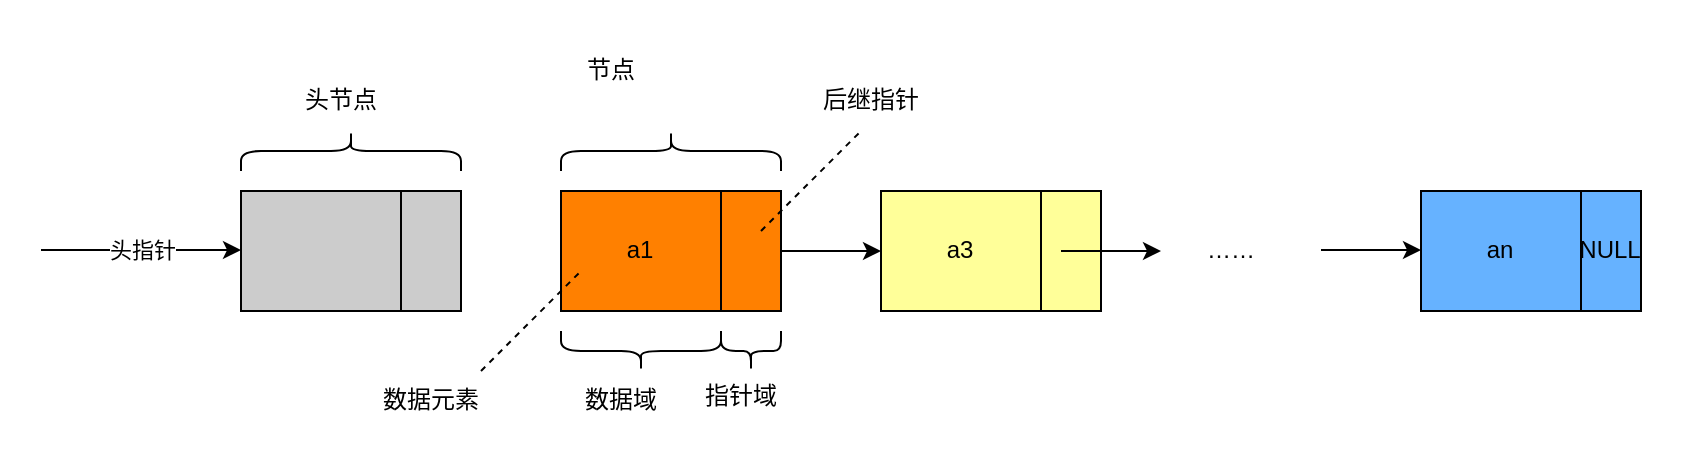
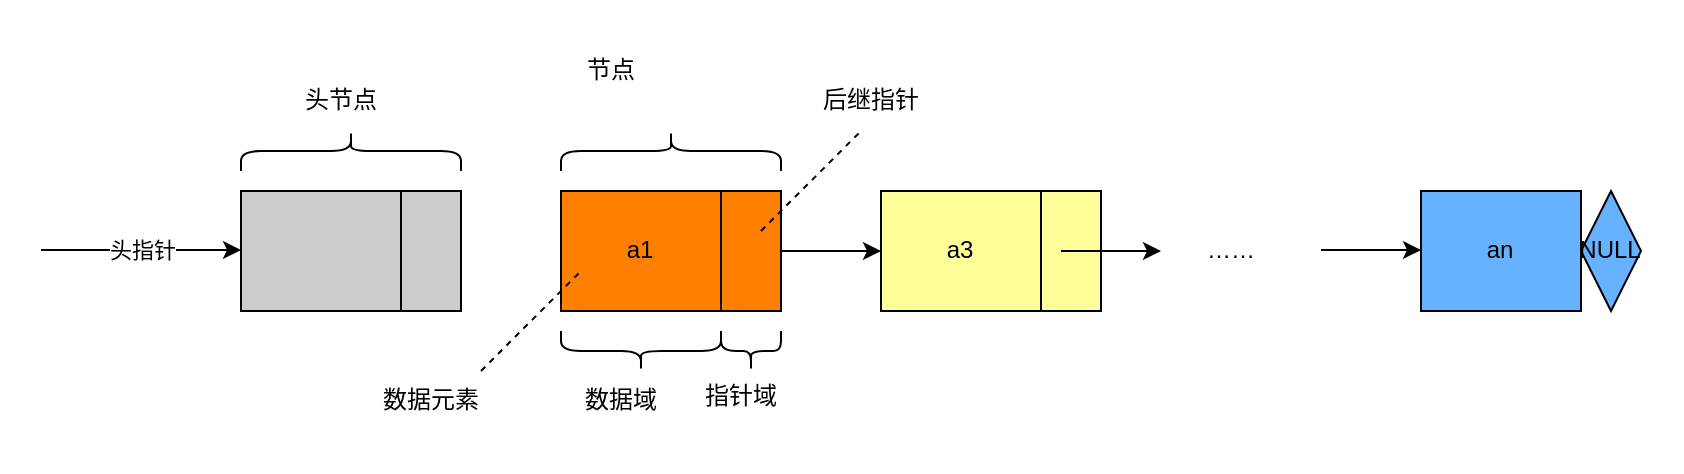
  <mxCell id="0" />
  <mxCell id="1" parent="0" />
  <mxCell id="2" value="" style="rounded=0;whiteSpace=wrap;html=1;fillColor=#CCCCCC;" vertex="1" parent="1"><mxGeometry x="120" y="95" width="80" height="60" as="geometry" /></mxCell>
  <mxCell id="3" value="" style="endArrow=classic;html=1;" edge="1" parent="1"><mxGeometry relative="1" as="geometry"><mxPoint x="20" y="124.5" as="sourcePoint" /><mxPoint x="120" y="124.5" as="targetPoint" /></mxGeometry></mxCell>
  <mxCell id="4" value="头指针" style="edgeLabel;resizable=0;html=1;;align=center;verticalAlign=middle;" connectable="0" vertex="1" parent="3"><mxGeometry relative="1" as="geometry" /></mxCell>
  <mxCell id="5" value="" style="rounded=0;whiteSpace=wrap;html=1;fillColor=#CCCCCC;" vertex="1" parent="1"><mxGeometry x="200" y="95" width="30" height="60" as="geometry" /></mxCell>
  <mxCell id="6" value="a1" style="rounded=0;whiteSpace=wrap;html=1;fillColor=#FF8000;" vertex="1" parent="1"><mxGeometry x="280" y="95" width="80" height="60" as="geometry" /></mxCell>
  <mxCell id="7" value="" style="rounded=0;whiteSpace=wrap;html=1;fillColor=#FF8000;" vertex="1" parent="1"><mxGeometry x="360" y="95" width="30" height="60" as="geometry" /></mxCell>
  <mxCell id="8" value="a3" style="rounded=0;whiteSpace=wrap;html=1;fillColor=#FFFF99;" vertex="1" parent="1"><mxGeometry x="440" y="95" width="80" height="60" as="geometry" /></mxCell>
  <mxCell id="9" value="" style="rounded=0;whiteSpace=wrap;html=1;fillColor=#FFFF99;" vertex="1" parent="1"><mxGeometry x="520" y="95" width="30" height="60" as="geometry" /></mxCell>
  <mxCell id="10" value="an" style="rounded=0;whiteSpace=wrap;html=1;fillColor=#66B2FF;" vertex="1" parent="1"><mxGeometry x="710" y="95" width="80" height="60" as="geometry" /></mxCell>
- <mxCell id="11" value="NULL" style="rounded=0;whiteSpace=wrap;html=1;fillColor=#66B2FF;" vertex="1" parent="1"><mxGeometry x="790" y="95" width="30" height="60" as="geometry" /></mxCell>
+ <mxCell id="11" value="NULL" style="rhombus;whiteSpace=wrap;html=1;fillColor=#66B2FF;" vertex="1" parent="1"><mxGeometry x="790" y="95" width="30" height="60" as="geometry" /></mxCell>
  <mxCell id="12" value="" style="endArrow=classic;html=1;" edge="1" parent="1"><mxGeometry relative="1" as="geometry"><mxPoint x="530" y="125" as="sourcePoint" /><mxPoint x="580" y="125" as="targetPoint" /></mxGeometry></mxCell>
  <mxCell id="13" value="" style="endArrow=classic;html=1;" edge="1" parent="1"><mxGeometry relative="1" as="geometry"><mxPoint x="660" y="124.5" as="sourcePoint" /><mxPoint x="710" y="124.5" as="targetPoint" /></mxGeometry></mxCell>
  <mxCell id="14" value="" style="shape=curlyBracket;whiteSpace=wrap;html=1;rounded=1;labelPosition=left;verticalLabelPosition=middle;align=right;verticalAlign=middle;direction=south;" vertex="1" parent="1"><mxGeometry x="280" y="65" width="110" height="20" as="geometry" /></mxCell>
  <mxCell id="15" value="节点" style="text;html=1;align=center;verticalAlign=middle;resizable=0;points=[];autosize=1;strokeColor=none;fillColor=none;" vertex="1" parent="1"><mxGeometry x="280" y="20" width="50" height="30" as="geometry" /></mxCell>
  <mxCell id="16" value="后继指针" style="text;html=1;align=center;verticalAlign=middle;resizable=0;points=[];autosize=1;strokeColor=none;fillColor=none;" vertex="1" parent="1"><mxGeometry x="400" y="35" width="70" height="30" as="geometry" /></mxCell>
  <mxCell id="17" value="" style="endArrow=none;dashed=1;html=1;" edge="1" parent="1"><mxGeometry width="50" height="50" relative="1" as="geometry"><mxPoint x="380" y="115" as="sourcePoint" /><mxPoint x="430" y="65" as="targetPoint" /></mxGeometry></mxCell>
  <mxCell id="18" value="" style="endArrow=none;dashed=1;html=1;" edge="1" parent="1"><mxGeometry width="50" height="50" relative="1" as="geometry"><mxPoint x="240" y="185" as="sourcePoint" /><mxPoint x="290" y="135" as="targetPoint" /></mxGeometry></mxCell>
  <mxCell id="19" value="数据元素" style="text;html=1;align=center;verticalAlign=middle;resizable=0;points=[];autosize=1;strokeColor=none;fillColor=none;" vertex="1" parent="1"><mxGeometry x="180" y="185" width="70" height="30" as="geometry" /></mxCell>
  <mxCell id="20" value="" style="shape=curlyBracket;whiteSpace=wrap;html=1;rounded=1;labelPosition=left;verticalLabelPosition=middle;align=right;verticalAlign=middle;direction=north;size=0.5;" vertex="1" parent="1"><mxGeometry x="280" y="165" width="80" height="20" as="geometry" /></mxCell>
  <mxCell id="21" value="" style="shape=curlyBracket;whiteSpace=wrap;html=1;rounded=1;labelPosition=left;verticalLabelPosition=middle;align=right;verticalAlign=middle;direction=north;" vertex="1" parent="1"><mxGeometry x="360" y="165" width="30" height="20" as="geometry" /></mxCell>
  <mxCell id="22" value="数据域" style="text;html=1;align=center;verticalAlign=middle;resizable=0;points=[];autosize=1;strokeColor=none;fillColor=none;" vertex="1" parent="1"><mxGeometry x="280" y="185" width="60" height="30" as="geometry" /></mxCell>
  <mxCell id="23" value="指针域" style="text;html=1;align=center;verticalAlign=middle;resizable=0;points=[];autosize=1;strokeColor=none;fillColor=none;" vertex="1" parent="1"><mxGeometry x="340" y="183" width="60" height="30" as="geometry" /></mxCell>
  <mxCell id="24" value="" style="endArrow=classic;html=1;exitX=1;exitY=0.5;exitDx=0;exitDy=0;entryX=0;entryY=0.5;entryDx=0;entryDy=0;" edge="1" parent="1" source="7" target="8"><mxGeometry width="50" height="50" relative="1" as="geometry"><mxPoint x="510" y="575" as="sourcePoint" /><mxPoint x="560" y="525" as="targetPoint" /></mxGeometry></mxCell>
  <mxCell id="25" value="……" style="text;html=1;align=center;verticalAlign=middle;resizable=0;points=[];autosize=1;strokeColor=none;fillColor=none;" vertex="1" parent="1"><mxGeometry x="590" y="110" width="50" height="30" as="geometry" /></mxCell>
  <mxCell id="26" value="" style="shape=curlyBracket;whiteSpace=wrap;html=1;rounded=1;flipH=1;labelPosition=right;verticalLabelPosition=middle;align=left;verticalAlign=middle;direction=south;" vertex="1" parent="1"><mxGeometry x="120" y="65" width="110" height="20" as="geometry" /></mxCell>
  <mxCell id="27" value="头节点" style="text;html=1;align=center;verticalAlign=middle;resizable=0;points=[];autosize=1;strokeColor=none;fillColor=none;" vertex="1" parent="1"><mxGeometry x="140" y="35" width="60" height="30" as="geometry" /></mxCell>
